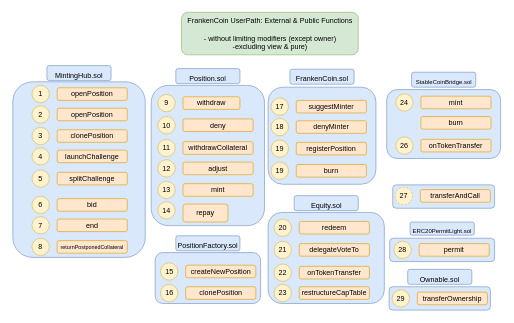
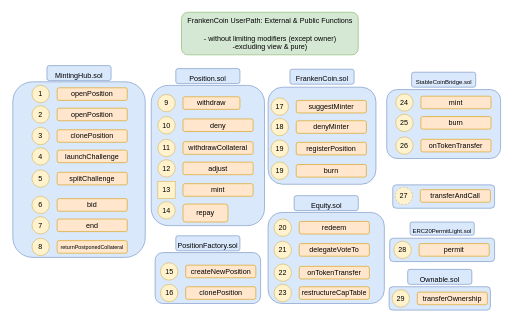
  <mxCell id="0" />
  <mxCell id="1" parent="0" />
  <mxCell id="2" value="" style="rounded=1;whiteSpace=wrap;html=1;fontSize=10;fillColor=#dae8fc;strokeColor=#6c8ebf;" parent="1" vertex="1"><mxGeometry x="648" y="478" width="169" height="39" as="geometry" /></mxCell>
  <mxCell id="3" value="" style="rounded=1;whiteSpace=wrap;html=1;fontSize=10;fillColor=#dae8fc;strokeColor=#6c8ebf;" parent="1" vertex="1"><mxGeometry x="649" y="397" width="175" height="39" as="geometry" /></mxCell>
  <mxCell id="4" value="" style="rounded=1;whiteSpace=wrap;html=1;fontSize=10;fillColor=#dae8fc;strokeColor=#6c8ebf;" parent="1" vertex="1"><mxGeometry x="654" y="308" width="170" height="39" as="geometry" /></mxCell>
  <mxCell id="5" value="" style="rounded=1;whiteSpace=wrap;html=1;fontSize=10;fillColor=#dae8fc;strokeColor=#6c8ebf;" parent="1" vertex="1"><mxGeometry x="644" y="149" width="190" height="115" as="geometry" /></mxCell>
  <mxCell id="6" value="" style="rounded=1;whiteSpace=wrap;html=1;fontSize=10;fillColor=#dae8fc;strokeColor=#6c8ebf;" parent="1" vertex="1"><mxGeometry x="446" y="354" width="194" height="152" as="geometry" /></mxCell>
  <mxCell id="7" value="" style="rounded=1;whiteSpace=wrap;html=1;fontSize=10;fillColor=#dae8fc;strokeColor=#6c8ebf;" parent="1" vertex="1"><mxGeometry x="446" y="145" width="180" height="162" as="geometry" /></mxCell>
  <mxCell id="8" value="" style="rounded=1;whiteSpace=wrap;html=1;fontSize=9;fillColor=#dae8fc;strokeColor=#6c8ebf;" parent="1" vertex="1"><mxGeometry x="257.5" y="421" width="176" height="85" as="geometry" /></mxCell>
  <mxCell id="9" value="" style="rounded=1;whiteSpace=wrap;html=1;fontSize=9;fillColor=#dae8fc;strokeColor=#6c8ebf;" parent="1" vertex="1"><mxGeometry x="251" y="142" width="189" height="234" as="geometry" /></mxCell>
  <mxCell id="10" value="" style="rounded=1;whiteSpace=wrap;html=1;fontSize=9;fillColor=#dae8fc;strokeColor=#6c8ebf;" parent="1" vertex="1"><mxGeometry x="20" y="136" width="221" height="293" as="geometry" /></mxCell>
  <mxCell id="11" value="&lt;div&gt;FrankenCoin UserPath: External &amp;amp; Public Functions&lt;/div&gt;&lt;div&gt;&amp;nbsp;&lt;br&gt;&lt;/div&gt;&lt;div&gt;- without limiting modifiers (except owner) &lt;br&gt;&lt;/div&gt;&lt;div&gt;-excluding view &amp;amp; pure)&lt;/div&gt;" style="rounded=1;whiteSpace=wrap;html=1;fillColor=#d5e8d4;strokeColor=#82b366;" parent="1" vertex="1"><mxGeometry x="301.5" y="20" width="295" height="71" as="geometry" /></mxCell>
  <mxCell id="12" value="openPosition" style="rounded=1;whiteSpace=wrap;html=1;fillColor=#ffe6cc;strokeColor=#d79b00;" parent="1" vertex="1"><mxGeometry x="94" y="146" width="117" height="21" as="geometry" /></mxCell>
  <mxCell id="13" value="1" style="ellipse;whiteSpace=wrap;html=1;aspect=fixed;fillColor=#fff2cc;strokeColor=#d6b656;" parent="1" vertex="1"><mxGeometry x="52" y="142" width="29" height="29" as="geometry" /></mxCell>
  <mxCell id="14" value="openPosition" style="rounded=1;whiteSpace=wrap;html=1;fillColor=#ffe6cc;strokeColor=#d79b00;" parent="1" vertex="1"><mxGeometry x="94" y="180" width="117" height="21" as="geometry" /></mxCell>
  <mxCell id="15" value="2" style="ellipse;whiteSpace=wrap;html=1;aspect=fixed;fillColor=#fff2cc;strokeColor=#d6b656;" parent="1" vertex="1"><mxGeometry x="52" y="176" width="29" height="29" as="geometry" /></mxCell>
  <mxCell id="16" value="clonePosition" style="rounded=1;whiteSpace=wrap;html=1;fillColor=#ffe6cc;strokeColor=#d79b00;" parent="1" vertex="1"><mxGeometry x="94" y="216" width="117" height="21" as="geometry" /></mxCell>
  <mxCell id="17" value="3" style="ellipse;whiteSpace=wrap;html=1;aspect=fixed;fillColor=#fff2cc;strokeColor=#d6b656;" parent="1" vertex="1"><mxGeometry x="52" y="212" width="29" height="29" as="geometry" /></mxCell>
  <mxCell id="18" value="launchChallenge" style="rounded=1;whiteSpace=wrap;html=1;fillColor=#ffe6cc;strokeColor=#d79b00;" parent="1" vertex="1"><mxGeometry x="94" y="250" width="117" height="21" as="geometry" /></mxCell>
  <mxCell id="19" value="4" style="ellipse;whiteSpace=wrap;html=1;aspect=fixed;fillColor=#fff2cc;strokeColor=#d6b656;" parent="1" vertex="1"><mxGeometry x="52" y="246" width="29" height="29" as="geometry" /></mxCell>
  <mxCell id="20" value="splitChallenge" style="rounded=1;whiteSpace=wrap;html=1;fillColor=#ffe6cc;strokeColor=#d79b00;" parent="1" vertex="1"><mxGeometry x="94" y="287" width="117" height="21" as="geometry" /></mxCell>
  <mxCell id="21" value="5" style="ellipse;whiteSpace=wrap;html=1;aspect=fixed;fillColor=#fff2cc;strokeColor=#d6b656;" parent="1" vertex="1"><mxGeometry x="52" y="283" width="29" height="29" as="geometry" /></mxCell>
  <mxCell id="22" value="bid" style="rounded=1;whiteSpace=wrap;html=1;fillColor=#ffe6cc;strokeColor=#d79b00;" parent="1" vertex="1"><mxGeometry x="94" y="331" width="117" height="21" as="geometry" /></mxCell>
  <mxCell id="23" value="6" style="ellipse;whiteSpace=wrap;html=1;aspect=fixed;fillColor=#fff2cc;strokeColor=#d6b656;" parent="1" vertex="1"><mxGeometry x="52" y="327" width="29" height="29" as="geometry" /></mxCell>
  <mxCell id="24" value="end" style="rounded=1;whiteSpace=wrap;html=1;fillColor=#ffe6cc;strokeColor=#d79b00;" parent="1" vertex="1"><mxGeometry x="94" y="365" width="117" height="21" as="geometry" /></mxCell>
  <mxCell id="25" value="7" style="ellipse;whiteSpace=wrap;html=1;aspect=fixed;fillColor=#fff2cc;strokeColor=#d6b656;" parent="1" vertex="1"><mxGeometry x="52" y="361" width="29" height="29" as="geometry" /></mxCell>
  <mxCell id="26" value="&lt;div&gt;&lt;font style=&quot;font-size: 9px;&quot;&gt;returnPostponedCollateral&lt;/font&gt;&lt;/div&gt;" style="rounded=1;whiteSpace=wrap;html=1;fillColor=#ffe6cc;strokeColor=#d79b00;" parent="1" vertex="1"><mxGeometry x="94" y="401" width="117" height="21" as="geometry" /></mxCell>
  <mxCell id="27" value="8" style="ellipse;whiteSpace=wrap;html=1;aspect=fixed;fillColor=#fff2cc;strokeColor=#d6b656;" parent="1" vertex="1"><mxGeometry x="52" y="397" width="29" height="29" as="geometry" /></mxCell>
  <mxCell id="28" value="withdraw" style="rounded=1;whiteSpace=wrap;html=1;fillColor=#ffe6cc;strokeColor=#d79b00;" parent="1" vertex="1"><mxGeometry x="304" y="161" width="95" height="21" as="geometry" /></mxCell>
  <mxCell id="29" value="9" style="ellipse;whiteSpace=wrap;html=1;aspect=fixed;fillColor=#fff2cc;strokeColor=#d6b656;" parent="1" vertex="1"><mxGeometry x="262" y="157" width="29" height="29" as="geometry" /></mxCell>
  <mxCell id="30" value="deny" style="rounded=1;whiteSpace=wrap;html=1;fillColor=#ffe6cc;strokeColor=#d79b00;" parent="1" vertex="1"><mxGeometry x="304" y="198" width="117" height="21" as="geometry" /></mxCell>
  <mxCell id="31" value="10" style="ellipse;whiteSpace=wrap;html=1;aspect=fixed;fillColor=#fff2cc;strokeColor=#d6b656;" parent="1" vertex="1"><mxGeometry x="262" y="194" width="29" height="29" as="geometry" /></mxCell>
  <mxCell id="32" value="withdrawCollateral" style="rounded=1;whiteSpace=wrap;html=1;fillColor=#ffe6cc;strokeColor=#d79b00;" parent="1" vertex="1"><mxGeometry x="304" y="236" width="117" height="21" as="geometry" /></mxCell>
  <mxCell id="33" value="11" style="ellipse;whiteSpace=wrap;html=1;aspect=fixed;fillColor=#fff2cc;strokeColor=#d6b656;" parent="1" vertex="1"><mxGeometry x="262" y="232" width="29" height="29" as="geometry" /></mxCell>
  <mxCell id="34" value="adjust" style="rounded=1;whiteSpace=wrap;html=1;fillColor=#ffe6cc;strokeColor=#d79b00;" parent="1" vertex="1"><mxGeometry x="304" y="270" width="117" height="21" as="geometry" /></mxCell>
  <mxCell id="35" value="12" style="ellipse;whiteSpace=wrap;html=1;aspect=fixed;fillColor=#fff2cc;strokeColor=#d6b656;" parent="1" vertex="1"><mxGeometry x="262" y="266" width="29" height="29" as="geometry" /></mxCell>
  <mxCell id="36" value="mint" style="rounded=1;whiteSpace=wrap;html=1;fillColor=#ffe6cc;strokeColor=#d79b00;" parent="1" vertex="1"><mxGeometry x="304" y="306" width="117" height="21" as="geometry" /></mxCell>
- <mxCell id="37" value="13" style="ellipse;whiteSpace=wrap;html=1;aspect=fixed;fillColor=#fff2cc;strokeColor=#d6b656;" parent="1" vertex="1"><mxGeometry x="262" y="302" width="29" height="29" as="geometry" /></mxCell>
+ <mxCell id="37" value="13" style="whiteSpace=wrap;html=1;aspect=fixed;fillColor=#fff2cc;strokeColor=#d6b656;rounded=0;" parent="1" vertex="1"><mxGeometry x="262" y="302" width="29" height="29" as="geometry" /></mxCell>
  <mxCell id="38" value="repay" style="rounded=1;whiteSpace=wrap;html=1;fillColor=#ffe6cc;strokeColor=#d79b00;" parent="1" vertex="1"><mxGeometry x="304" y="340" width="75" height="30" as="geometry" /></mxCell>
  <mxCell id="39" value="14" style="ellipse;whiteSpace=wrap;html=1;aspect=fixed;fillColor=#fff2cc;strokeColor=#d6b656;" parent="1" vertex="1"><mxGeometry x="262" y="336" width="29" height="29" as="geometry" /></mxCell>
  <mxCell id="40" value="createNewPosition" style="rounded=1;whiteSpace=wrap;html=1;fillColor=#ffe6cc;strokeColor=#d79b00;" parent="1" vertex="1"><mxGeometry x="308.5" y="442" width="117" height="21" as="geometry" /></mxCell>
  <mxCell id="41" value="15" style="ellipse;whiteSpace=wrap;html=1;aspect=fixed;fillColor=#fff2cc;strokeColor=#d6b656;" parent="1" vertex="1"><mxGeometry x="266.5" y="438" width="29" height="29" as="geometry" /></mxCell>
  <mxCell id="42" value="clonePosition" style="rounded=1;whiteSpace=wrap;html=1;fillColor=#ffe6cc;strokeColor=#d79b00;" parent="1" vertex="1"><mxGeometry x="308.5" y="478" width="117" height="21" as="geometry" /></mxCell>
  <mxCell id="43" value="16" style="ellipse;whiteSpace=wrap;html=1;aspect=fixed;fillColor=#fff2cc;strokeColor=#d6b656;" parent="1" vertex="1"><mxGeometry x="266.5" y="474" width="29" height="29" as="geometry" /></mxCell>
  <mxCell id="44" value="suggestMinter" style="rounded=1;whiteSpace=wrap;html=1;fillColor=#ffe6cc;strokeColor=#d79b00;" parent="1" vertex="1"><mxGeometry x="493" y="167" width="117" height="21" as="geometry" /></mxCell>
  <mxCell id="45" value="17" style="ellipse;whiteSpace=wrap;html=1;aspect=fixed;fillColor=#fff2cc;strokeColor=#d6b656;" parent="1" vertex="1"><mxGeometry x="451" y="163" width="29" height="29" as="geometry" /></mxCell>
  <mxCell id="46" value="denyMinter" style="rounded=1;whiteSpace=wrap;html=1;fillColor=#ffe6cc;strokeColor=#d79b00;" parent="1" vertex="1"><mxGeometry x="493" y="201" width="117" height="21" as="geometry" /></mxCell>
  <mxCell id="47" value="18" style="ellipse;whiteSpace=wrap;html=1;aspect=fixed;fillColor=#fff2cc;strokeColor=#d6b656;" parent="1" vertex="1"><mxGeometry x="451" y="197" width="29" height="29" as="geometry" /></mxCell>
  <mxCell id="48" value="registerPosition" style="rounded=1;whiteSpace=wrap;html=1;fillColor=#ffe6cc;strokeColor=#d79b00;" parent="1" vertex="1"><mxGeometry x="493" y="237" width="117" height="21" as="geometry" /></mxCell>
  <mxCell id="49" value="19" style="ellipse;whiteSpace=wrap;html=1;aspect=fixed;fillColor=#fff2cc;strokeColor=#d6b656;" parent="1" vertex="1"><mxGeometry x="451" y="233" width="29" height="29" as="geometry" /></mxCell>
  <mxCell id="50" value="redeem" style="rounded=1;whiteSpace=wrap;html=1;fillColor=#ffe6cc;strokeColor=#d79b00;" parent="1" vertex="1"><mxGeometry x="498" y="369" width="117" height="21" as="geometry" /></mxCell>
  <mxCell id="51" value="20" style="ellipse;whiteSpace=wrap;html=1;aspect=fixed;fillColor=#fff2cc;strokeColor=#d6b656;" parent="1" vertex="1"><mxGeometry x="456" y="365" width="29" height="29" as="geometry" /></mxCell>
  <mxCell id="52" value="delegateVoteTo" style="rounded=1;whiteSpace=wrap;html=1;fillColor=#ffe6cc;strokeColor=#d79b00;" parent="1" vertex="1"><mxGeometry x="498" y="406" width="117" height="21" as="geometry" /></mxCell>
  <mxCell id="53" value="21" style="ellipse;whiteSpace=wrap;html=1;aspect=fixed;fillColor=#fff2cc;strokeColor=#d6b656;" parent="1" vertex="1"><mxGeometry x="456" y="402" width="29" height="29" as="geometry" /></mxCell>
  <mxCell id="54" value="onTokenTransfer" style="rounded=1;whiteSpace=wrap;html=1;fillColor=#ffe6cc;strokeColor=#d79b00;" parent="1" vertex="1"><mxGeometry x="498" y="444" width="117" height="21" as="geometry" /></mxCell>
  <mxCell id="55" value="22" style="ellipse;whiteSpace=wrap;html=1;aspect=fixed;fillColor=#fff2cc;strokeColor=#d6b656;" parent="1" vertex="1"><mxGeometry x="456" y="440" width="29" height="29" as="geometry" /></mxCell>
  <mxCell id="56" value="restructureCapTable" style="rounded=1;whiteSpace=wrap;html=1;fillColor=#ffe6cc;strokeColor=#d79b00;" parent="1" vertex="1"><mxGeometry x="498" y="478" width="117" height="21" as="geometry" /></mxCell>
  <mxCell id="57" value="23" style="ellipse;whiteSpace=wrap;html=1;aspect=fixed;fillColor=#fff2cc;strokeColor=#d6b656;" parent="1" vertex="1"><mxGeometry x="456" y="474" width="29" height="29" as="geometry" /></mxCell>
  <mxCell id="58" value="mint" style="rounded=1;whiteSpace=wrap;html=1;fillColor=#ffe6cc;strokeColor=#d79b00;" parent="1" vertex="1"><mxGeometry x="701" y="160" width="117" height="21" as="geometry" /></mxCell>
  <mxCell id="59" value="24" style="ellipse;whiteSpace=wrap;html=1;aspect=fixed;fillColor=#fff2cc;strokeColor=#d6b656;" parent="1" vertex="1"><mxGeometry x="659" y="156" width="29" height="29" as="geometry" /></mxCell>
  <mxCell id="60" value="burn" style="rounded=1;whiteSpace=wrap;html=1;fillColor=#ffe6cc;strokeColor=#d79b00;" parent="1" vertex="1"><mxGeometry x="701" y="194" width="117" height="21" as="geometry" /></mxCell>
+ <mxCell id="61" value="25" style="ellipse;whiteSpace=wrap;html=1;aspect=fixed;fillColor=#fff2cc;strokeColor=#d6b656;" parent="1" vertex="1"><mxGeometry x="659" y="190" width="29" height="29" as="geometry" /></mxCell>
  <mxCell id="62" value="onTokenTransfer" style="rounded=1;whiteSpace=wrap;html=1;fillColor=#ffe6cc;strokeColor=#d79b00;" parent="1" vertex="1"><mxGeometry x="701" y="232" width="117" height="21" as="geometry" /></mxCell>
  <mxCell id="63" value="26" style="ellipse;whiteSpace=wrap;html=1;aspect=fixed;fillColor=#fff2cc;strokeColor=#d6b656;" parent="1" vertex="1"><mxGeometry x="659" y="228" width="29" height="29" as="geometry" /></mxCell>
  <mxCell id="64" value="transferAndCall" style="rounded=1;whiteSpace=wrap;html=1;fillColor=#ffe6cc;strokeColor=#d79b00;" parent="1" vertex="1"><mxGeometry x="700" y="316" width="117" height="21" as="geometry" /></mxCell>
  <mxCell id="65" value="27" style="ellipse;whiteSpace=wrap;html=1;aspect=fixed;fillColor=#fff2cc;strokeColor=#d6b656;dashed=1;" parent="1" vertex="1"><mxGeometry x="658" y="312" width="29" height="29" as="geometry" /></mxCell>
  <mxCell id="66" value="permit" style="rounded=1;whiteSpace=wrap;html=1;fillColor=#ffe6cc;strokeColor=#d79b00;" parent="1" vertex="1"><mxGeometry x="698" y="406" width="117" height="21" as="geometry" /></mxCell>
  <mxCell id="67" value="28" style="ellipse;whiteSpace=wrap;html=1;aspect=fixed;fillColor=#fff2cc;strokeColor=#d6b656;" parent="1" vertex="1"><mxGeometry x="656" y="402" width="29" height="29" as="geometry" /></mxCell>
  <mxCell id="68" value="transferOwnership" style="rounded=1;whiteSpace=wrap;html=1;fillColor=#ffe6cc;strokeColor=#d79b00;" parent="1" vertex="1"><mxGeometry x="695" y="487" width="117" height="21" as="geometry" /></mxCell>
  <mxCell id="69" value="29" style="ellipse;whiteSpace=wrap;html=1;aspect=fixed;fillColor=#fff2cc;strokeColor=#d6b656;" parent="1" vertex="1"><mxGeometry x="653" y="483" width="29" height="29" as="geometry" /></mxCell>
  <mxCell id="70" value="burn" style="rounded=1;whiteSpace=wrap;html=1;fillColor=#ffe6cc;strokeColor=#d79b00;" parent="1" vertex="1"><mxGeometry x="493" y="274" width="117" height="21" as="geometry" /></mxCell>
  <mxCell id="71" value="19" style="ellipse;whiteSpace=wrap;html=1;aspect=fixed;fillColor=#fff2cc;strokeColor=#d6b656;" parent="1" vertex="1"><mxGeometry x="451" y="270" width="29" height="29" as="geometry" /></mxCell>
  <mxCell id="72" value="&lt;font style=&quot;font-size: 12px;&quot;&gt;MintingHub.sol&lt;/font&gt;" style="rounded=1;whiteSpace=wrap;html=1;fontSize=20;fillColor=#dae8fc;strokeColor=#6c8ebf;" parent="1" vertex="1"><mxGeometry x="77" y="109" width="107" height="25" as="geometry" /></mxCell>
  <mxCell id="73" value="&lt;div&gt;&lt;font style=&quot;font-size: 12px;&quot;&gt;Position.sol&lt;/font&gt;&lt;/div&gt;" style="rounded=1;whiteSpace=wrap;html=1;fontSize=20;fillColor=#dae8fc;strokeColor=#6c8ebf;" parent="1" vertex="1"><mxGeometry x="292" y="114" width="107" height="25" as="geometry" /></mxCell>
  <mxCell id="74" value="&lt;div&gt;&lt;font style=&quot;font-size: 12px;&quot;&gt;PositionFactory.sol&lt;/font&gt;&lt;/div&gt;" style="rounded=1;whiteSpace=wrap;html=1;fontSize=20;fillColor=#dae8fc;strokeColor=#6c8ebf;" parent="1" vertex="1"><mxGeometry x="292" y="393" width="107" height="25" as="geometry" /></mxCell>
  <mxCell id="75" value="&lt;div&gt;&lt;font style=&quot;font-size: 12px;&quot;&gt;FrankenCoin.sol&lt;/font&gt;&lt;/div&gt;" style="rounded=1;whiteSpace=wrap;html=1;fontSize=20;fillColor=#dae8fc;strokeColor=#6c8ebf;" parent="1" vertex="1"><mxGeometry x="482.5" y="115" width="107" height="25" as="geometry" /></mxCell>
  <mxCell id="76" value="&lt;font style=&quot;font-size: 12px;&quot;&gt;Equity.sol&lt;/font&gt;" style="rounded=1;whiteSpace=wrap;html=1;fontSize=20;fillColor=#dae8fc;strokeColor=#6c8ebf;" parent="1" vertex="1"><mxGeometry x="489.5" y="326" width="107" height="25" as="geometry" /></mxCell>
  <mxCell id="77" value="&lt;font style=&quot;font-size: 10px;&quot;&gt;StableCoinBridge.sol&lt;/font&gt;" style="rounded=1;whiteSpace=wrap;html=1;fontSize=20;fillColor=#dae8fc;strokeColor=#6c8ebf;" parent="1" vertex="1"><mxGeometry x="685.5" y="120" width="107" height="25" as="geometry" /></mxCell>
  <mxCell id="78" value="&lt;font style=&quot;font-size: 10px;&quot;&gt;ERC20PermitLight.sol&lt;/font&gt;" style="rounded=1;whiteSpace=wrap;html=1;fontSize=20;fillColor=#dae8fc;strokeColor=#6c8ebf;" parent="1" vertex="1"><mxGeometry x="683" y="370" width="107" height="22" as="geometry" /></mxCell>
  <mxCell id="79" value="&lt;font style=&quot;font-size: 12px;&quot;&gt;Ownable.sol&lt;/font&gt;" style="rounded=1;whiteSpace=wrap;html=1;fontSize=20;fillColor=#dae8fc;strokeColor=#6c8ebf;" parent="1" vertex="1"><mxGeometry x="679" y="449" width="107" height="25" as="geometry" /></mxCell>
